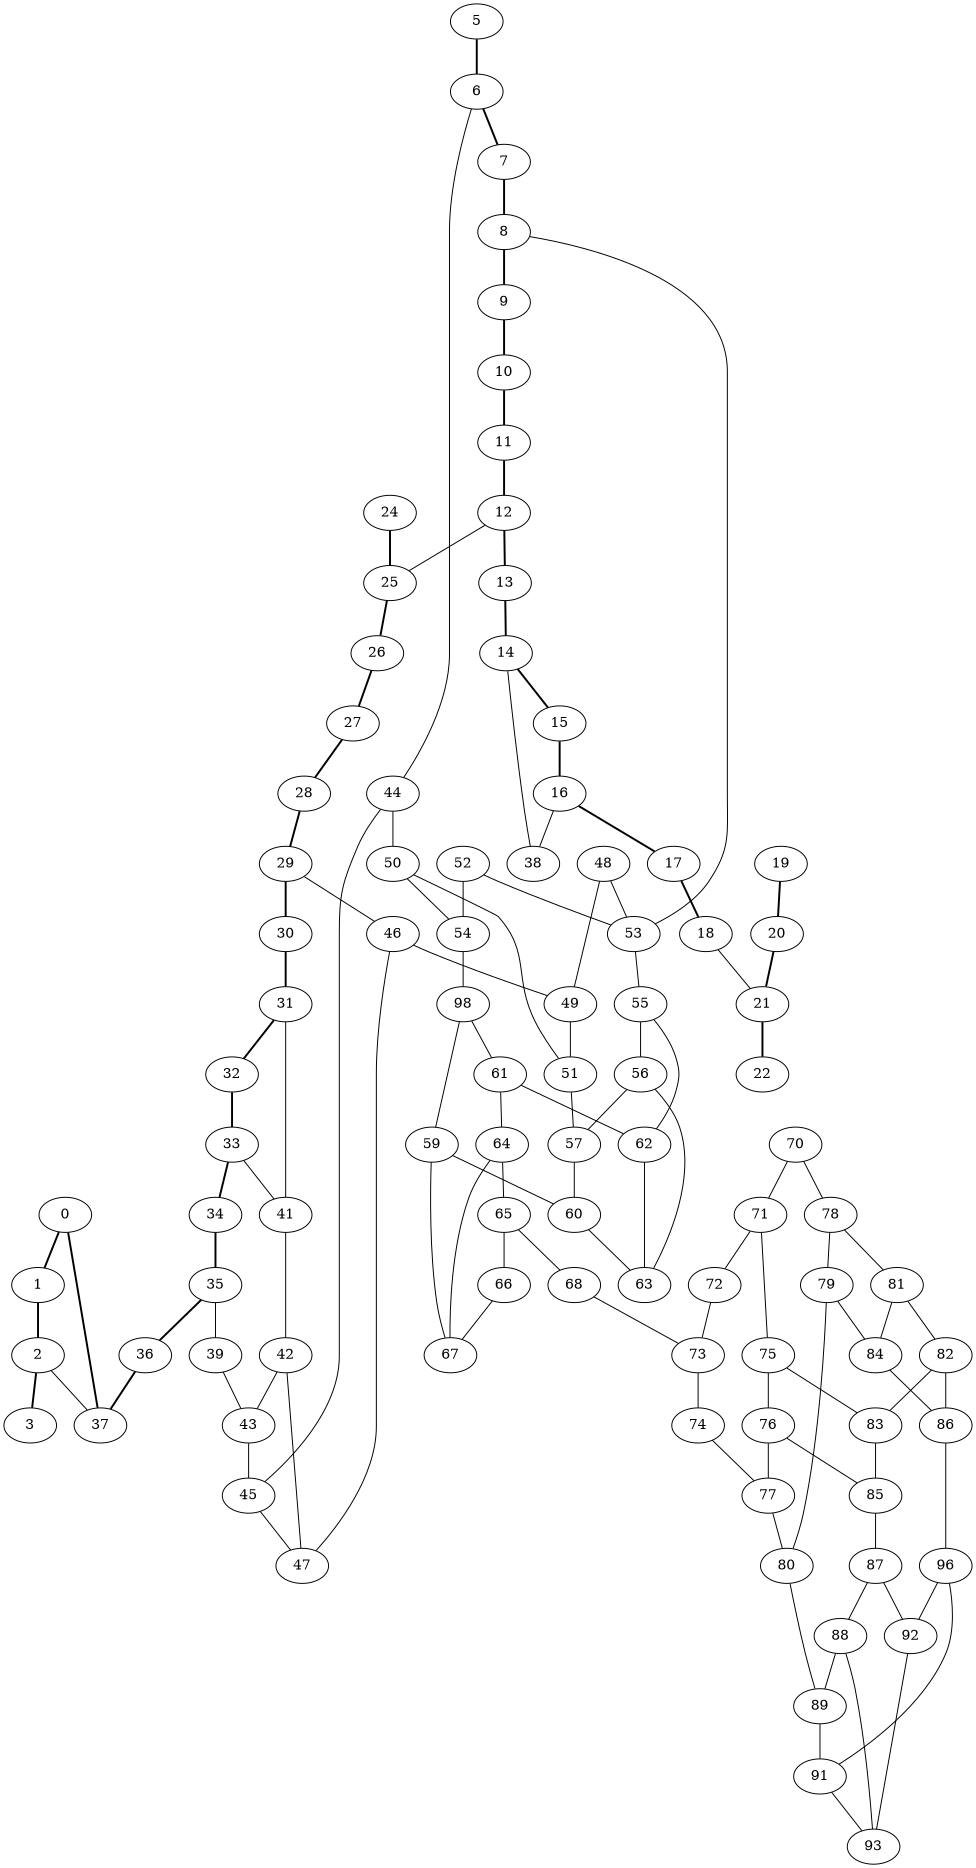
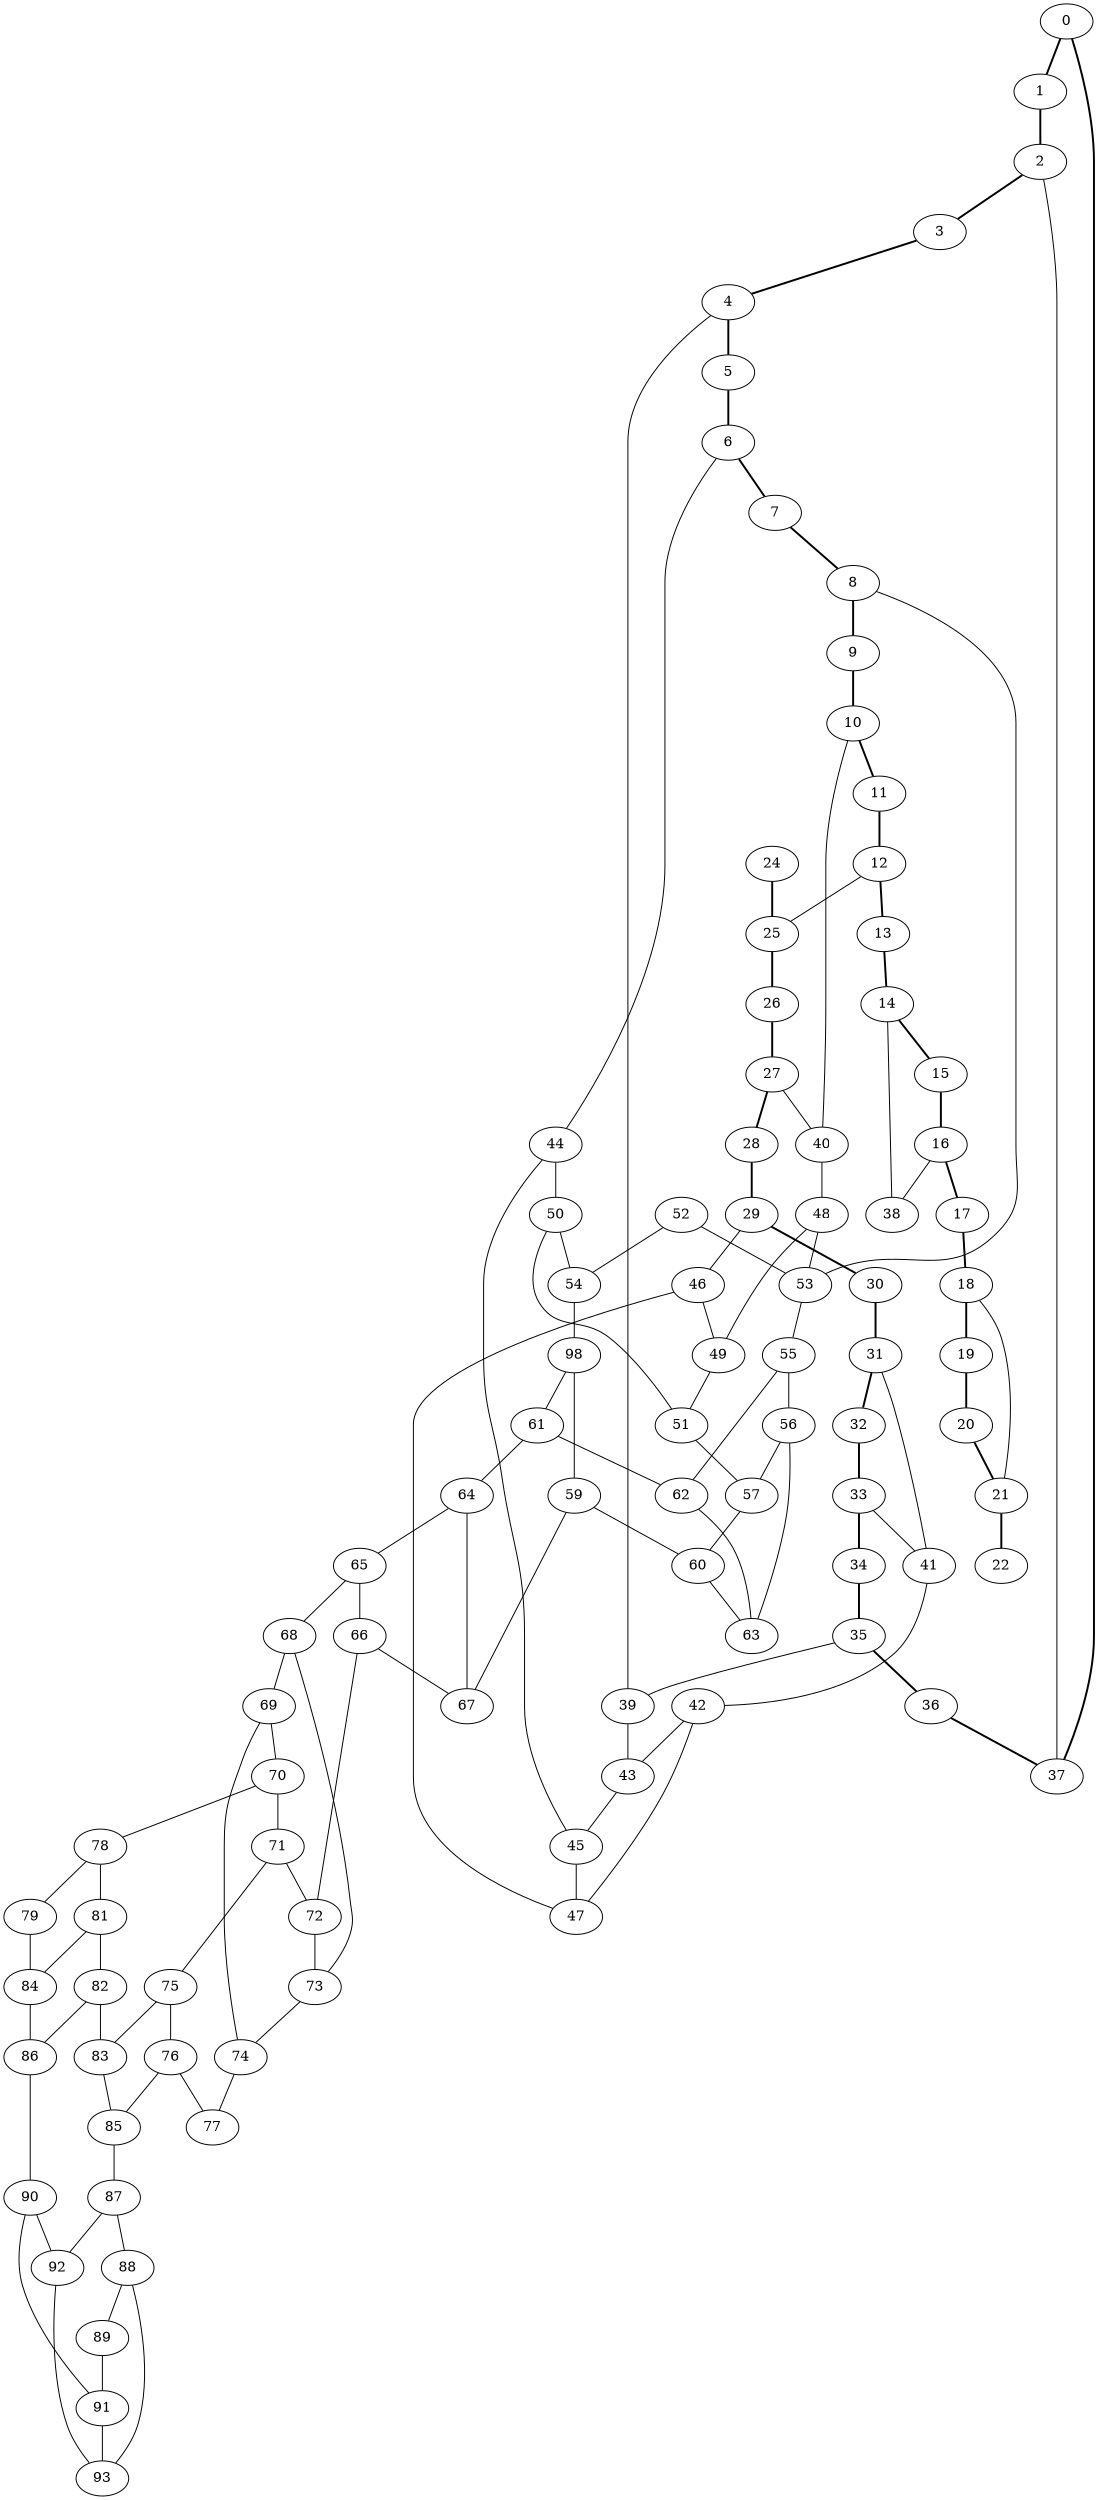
  graph {
    fontname="DejaVu Serif"
    node [fontname="DejaVu Serif"]
    edge [fontname="DejaVu Serif"]
    0
    1
    37
    2
    3
+   4
    5
    39
    6
    43
    7
    44
    45
    8
    50
    9
    53
    47
    54
    51
    10
    52
    11
+   40
    55
    n26 [label=98]
    12
    48
    13
    25
    49
    14
    26
    15
    38
    27
    16
    17
    18
    19
    21
    20
    22
    24
    28
    29
    30
    46
    31
    32
    41
    33
    42
    34
    35
    36
    57
    56
    62
    60
    59
    61
    63
    67
    64
    65
    66
    68
    72
+   69
    73
    70
    74
    71
    78
    77
    75
    79
    81
-   80
    76
    83
    84
    82
    85
    89
    87
    88
    92
    91
    86
-   90 [label=96]
+   90
    93
    0 -- 1 [style=bold]
    0 -- 37 [style=bold]
    1 -- 2 [style=bold]
    2 -- 37
    2 -- 3 [style=bold]
+   3 -- 4 [style=bold]
+   4 -- 5 [style=bold]
+   4 -- 39
    5 -- 6 [style=bold]
    39 -- 43
    6 -- 7 [style=bold]
    6 -- 44
    43 -- 45
    7 -- 8 [style=bold]
    44 -- 45
    44 -- 50
    45 -- 47
    8 -- 9 [style=bold]
    8 -- 53
    50 -- 54
    50 -- 51
    9 -- 10 [style=bold]
    53 -- 55
    54 -- n26
    51 -- 57
    10 -- 11 [style=bold]
+   10 -- 40
    52 -- 53
    52 -- 54
    11 -- 12 [style=bold]
+   40 -- 48
    55 -- 56
    55 -- 62
    n26 -- 59
    n26 -- 61
    12 -- 13 [style=bold]
    12 -- 25
    48 -- 53
    48 -- 49
    13 -- 14 [style=bold]
    25 -- 26 [style=bold]
    49 -- 51
    14 -- 15 [style=bold]
    14 -- 38
    26 -- 27 [style=bold]
    15 -- 16 [style=bold]
+   27 -- 40
    27 -- 28 [style=bold]
    16 -- 38
    16 -- 17 [style=bold]
    17 -- 18 [style=bold]
+   18 -- 19 [style=bold]
    18 -- 21
    19 -- 20 [style=bold]
    21 -- 22 [style=bold]
    20 -- 21 [style=bold]
    24 -- 25 [style=bold]
    28 -- 29 [style=bold]
    29 -- 30 [style=bold]
    29 -- 46
    30 -- 31 [style=bold]
    46 -- 47
    46 -- 49
    31 -- 32 [style=bold]
    31 -- 41
    32 -- 33 [style=bold]
    41 -- 42
    33 -- 41
    33 -- 34 [style=bold]
    42 -- 43
    42 -- 47
    34 -- 35 [style=bold]
    35 -- 39
    35 -- 36 [style=bold]
    36 -- 37 [style=bold]
    57 -- 60
    56 -- 57
    56 -- 63
    62 -- 63
    60 -- 63
    59 -- 60
    59 -- 67
    61 -- 62
    61 -- 64
    64 -- 67
    64 -- 65
    65 -- 66
    65 -- 68
    66 -- 67
+   66 -- 72
+   68 -- 69
    68 -- 73
    72 -- 73
+   69 -- 70
+   69 -- 74
    73 -- 74
    70 -- 71
    70 -- 78
    74 -- 77
    71 -- 72
    71 -- 75
    78 -- 79
    78 -- 81
-   77 -- 80
    75 -- 76
    75 -- 83
-   79 -- 80
    79 -- 84
    81 -- 84
    81 -- 82
-   80 -- 89
    76 -- 77
    76 -- 85
    83 -- 85
    84 -- 86
    82 -- 83
    82 -- 86
    85 -- 87
    89 -- 91
    87 -- 88
    87 -- 92
    88 -- 89
    88 -- 93
    92 -- 93
    91 -- 93
    86 -- 90
    90 -- 92
    90 -- 91
  }
